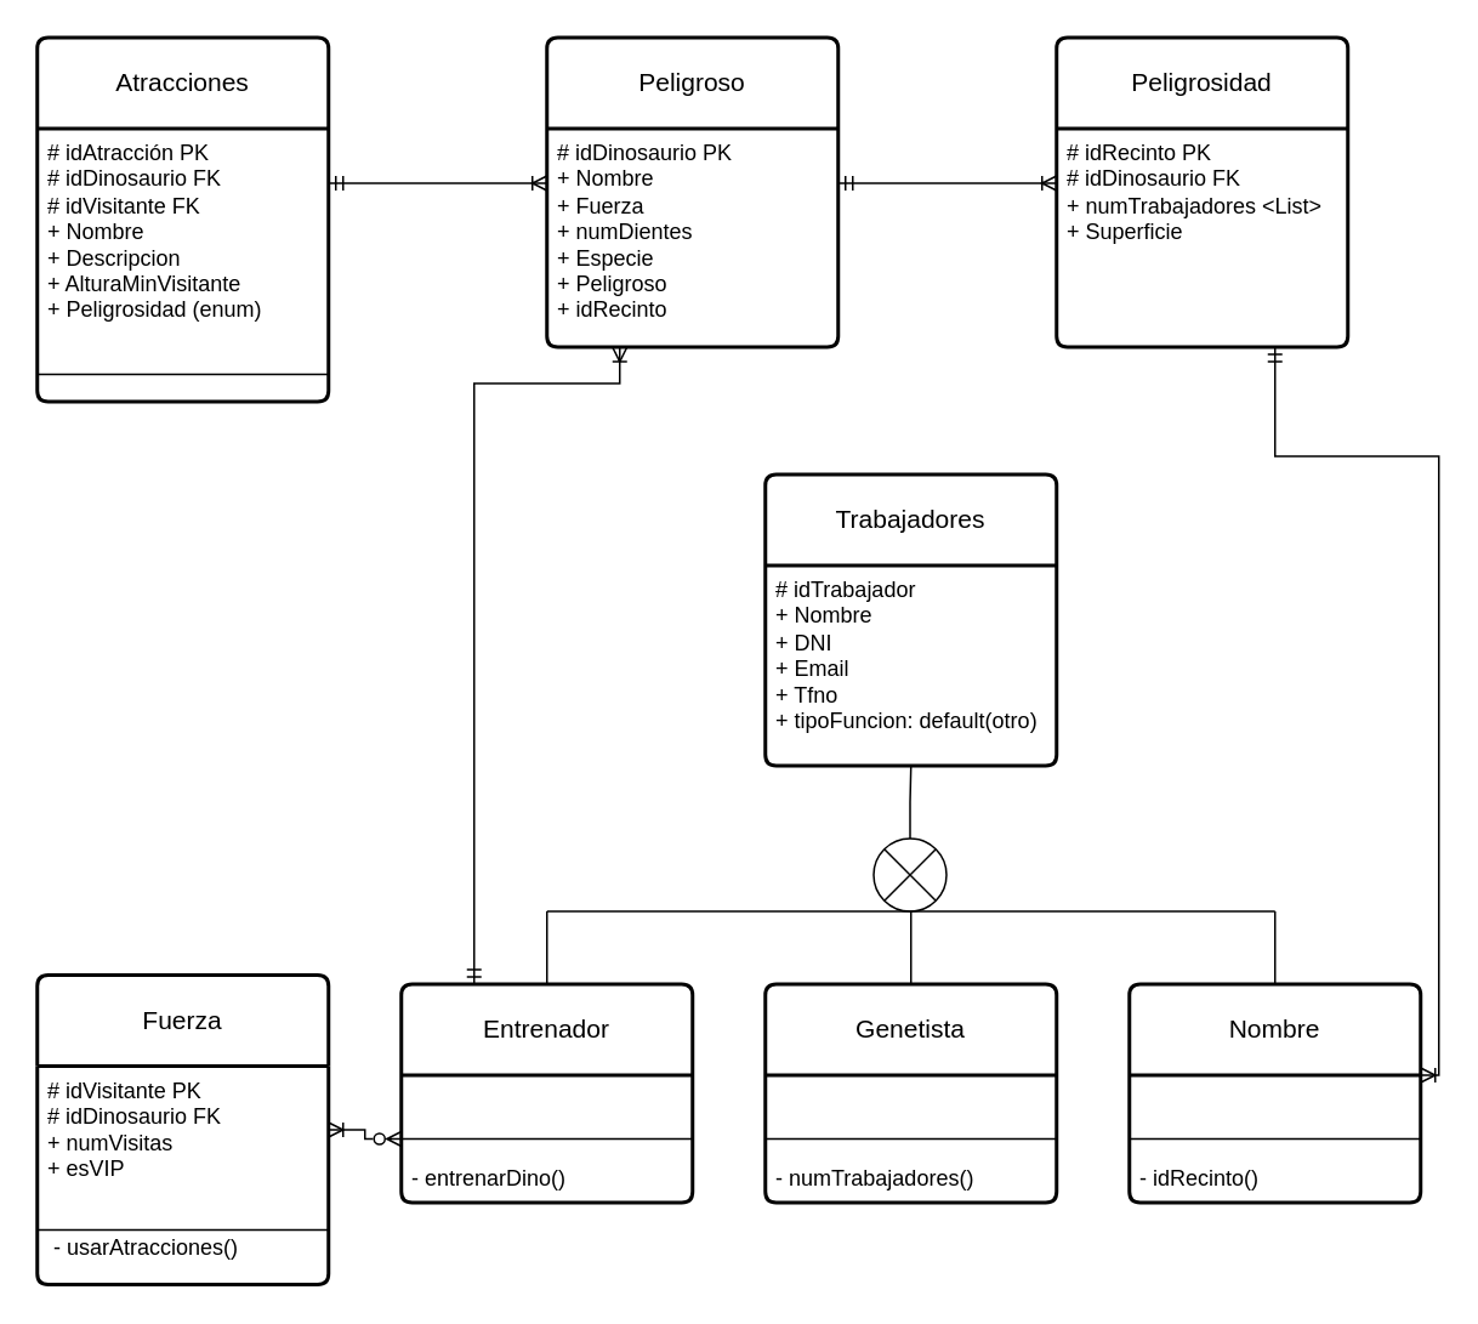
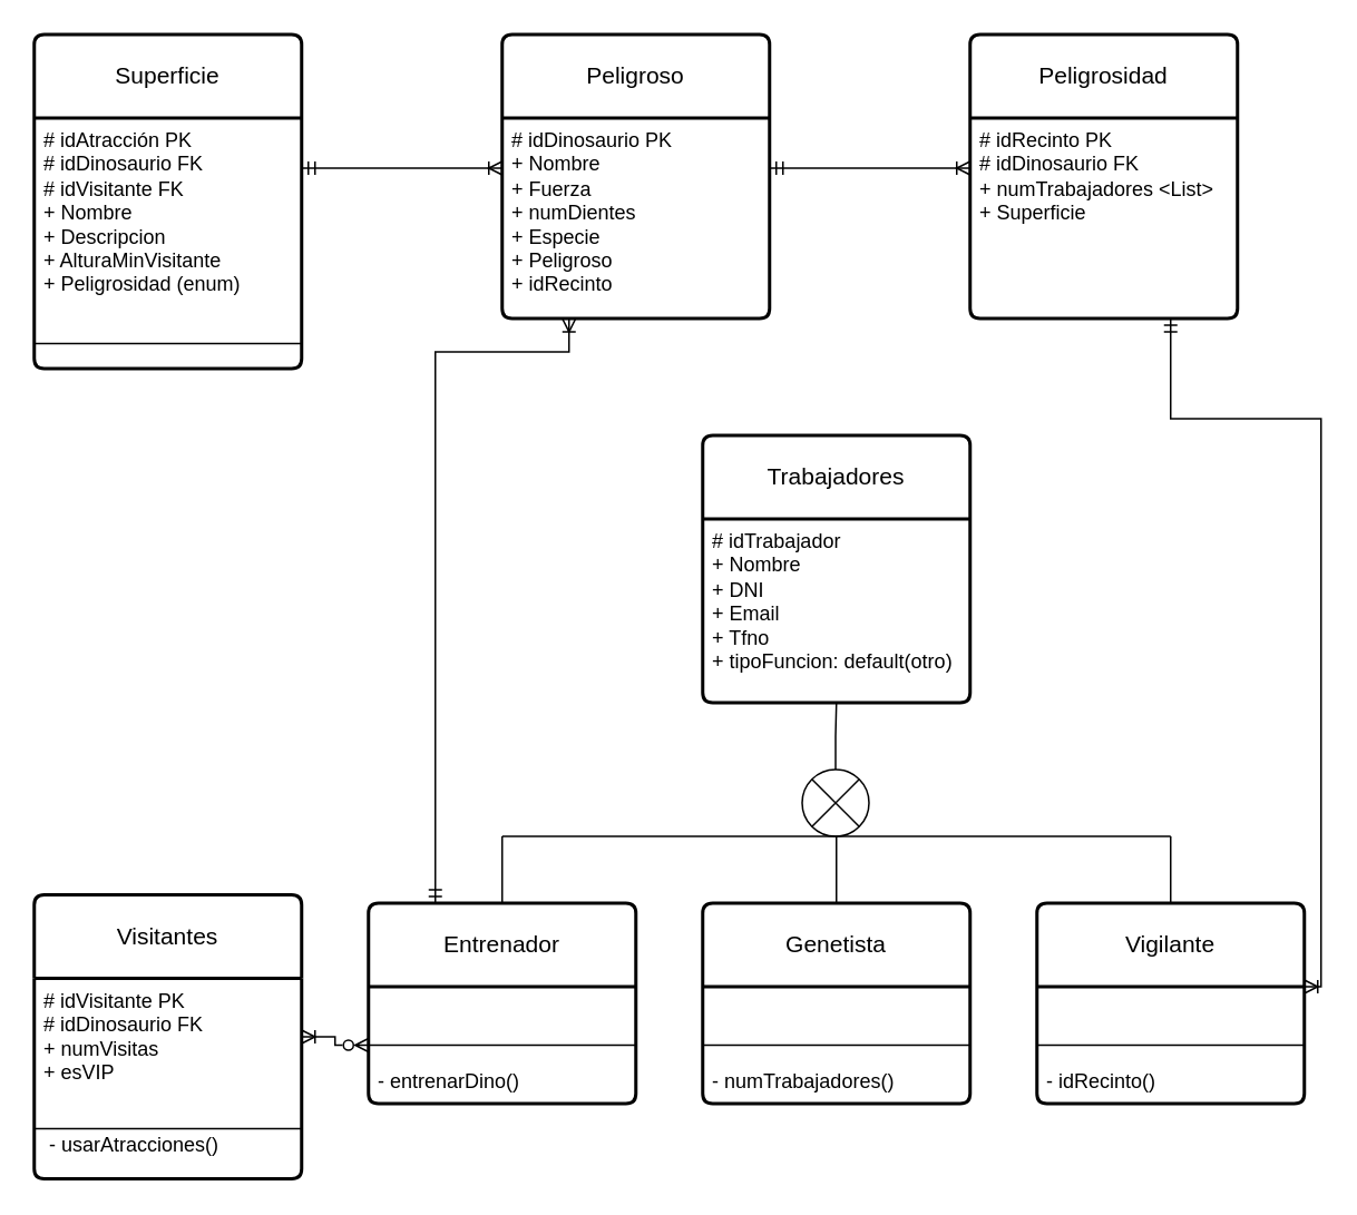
  <mxCell id="0" />
  <mxCell id="1" parent="0" />
  <mxCell id="2" value="Peligroso" style="swimlane;childLayout=stackLayout;horizontal=1;startSize=50;horizontalStack=0;rounded=1;fontSize=14;fontStyle=0;strokeWidth=2;resizeParent=0;resizeLast=1;shadow=0;dashed=0;align=center;arcSize=4;whiteSpace=wrap;html=1;" parent="1" vertex="1"><mxGeometry x="300" y="20" width="160" height="170" as="geometry" /></mxCell>
  <mxCell id="3" value="# idDinosaurio PK&lt;br&gt;+ Nombre&lt;br&gt;+ Fuerza&lt;div&gt;+ numDientes&lt;/div&gt;&lt;div&gt;+ Especie&lt;/div&gt;&lt;div&gt;+ Peligroso&lt;/div&gt;&lt;div&gt;+ idRecinto&lt;/div&gt;" style="align=left;strokeColor=none;fillColor=none;spacingLeft=4;fontSize=12;verticalAlign=top;resizable=0;rotatable=0;part=1;html=1;" parent="2" vertex="1"><mxGeometry y="50" width="160" height="120" as="geometry" /></mxCell>
  <mxCell id="4" value="Peligrosidad" style="swimlane;childLayout=stackLayout;horizontal=1;startSize=50;horizontalStack=0;rounded=1;fontSize=14;fontStyle=0;strokeWidth=2;resizeParent=0;resizeLast=1;shadow=0;dashed=0;align=center;arcSize=4;whiteSpace=wrap;html=1;" parent="1" vertex="1"><mxGeometry x="580" y="20" width="160" height="170" as="geometry" /></mxCell>
  <mxCell id="5" value="# idRecinto PK&lt;div&gt;# idDinosaurio FK&lt;br&gt;+ numTrabajadores &amp;lt;List&amp;gt;&lt;br&gt;&lt;div&gt;+ Superficie&lt;br&gt;&lt;br&gt;&lt;/div&gt;&lt;/div&gt;" style="align=left;strokeColor=none;fillColor=none;spacingLeft=4;fontSize=12;verticalAlign=top;resizable=0;rotatable=0;part=1;html=1;" parent="4" vertex="1"><mxGeometry y="50" width="160" height="120" as="geometry" /></mxCell>
  <mxCell id="6" style="edgeStyle=orthogonalEdgeStyle;rounded=0;orthogonalLoop=1;jettySize=auto;html=1;entryX=0;entryY=0.25;entryDx=0;entryDy=0;exitX=1;exitY=0.25;exitDx=0;exitDy=0;endArrow=ERoneToMany;endFill=0;startArrow=ERmandOne;startFill=0;" parent="1" source="35" target="3" edge="1"><mxGeometry relative="1" as="geometry" /></mxCell>
  <mxCell id="7" style="edgeStyle=orthogonalEdgeStyle;rounded=0;orthogonalLoop=1;jettySize=auto;html=1;endArrow=ERzeroToMany;endFill=0;startArrow=ERoneToMany;startFill=0;" parent="1" source="8" target="23" edge="1"><mxGeometry relative="1" as="geometry" /></mxCell>
- <mxCell id="8" value="Fuerza" style="swimlane;childLayout=stackLayout;horizontal=1;startSize=50;horizontalStack=0;rounded=1;fontSize=14;fontStyle=0;strokeWidth=2;resizeParent=0;resizeLast=1;shadow=0;dashed=0;align=center;arcSize=4;whiteSpace=wrap;html=1;" parent="1" vertex="1"><mxGeometry x="20" y="535" width="160" height="170" as="geometry" /></mxCell>
+ <mxCell id="8" value="Visitantes" style="swimlane;childLayout=stackLayout;horizontal=1;startSize=50;horizontalStack=0;rounded=1;fontSize=14;fontStyle=0;strokeWidth=2;resizeParent=0;resizeLast=1;shadow=0;dashed=0;align=center;arcSize=4;whiteSpace=wrap;html=1;" parent="1" vertex="1"><mxGeometry x="20" y="535" width="160" height="170" as="geometry" /></mxCell>
  <mxCell id="9" value="# idVisitante PK&lt;br&gt;# idDinosaurio FK&lt;br&gt;&lt;div&gt;+ numVisitas&lt;br&gt;+ esVIP&lt;div&gt;&lt;br&gt;&lt;/div&gt;&lt;div&gt;&lt;br&gt;&lt;/div&gt;&lt;div&gt;&amp;nbsp;- usarAtracciones()&lt;/div&gt;&lt;/div&gt;" style="align=left;strokeColor=none;fillColor=none;spacingLeft=4;fontSize=12;verticalAlign=top;resizable=0;rotatable=0;part=1;html=1;" parent="8" vertex="1"><mxGeometry y="50" width="160" height="120" as="geometry" /></mxCell>
  <mxCell id="10" value="" style="line;html=1;strokeWidth=1;align=left;verticalAlign=middle;spacingTop=-1;spacingLeft=3;spacingRight=3;rotatable=0;labelPosition=right;points=[];portConstraint=eastwest;" parent="8" vertex="1"><mxGeometry y="170" width="160" as="geometry" /></mxCell>
  <mxCell id="11" value="" style="endArrow=none;html=1;rounded=0;exitX=0;exitY=0.75;exitDx=0;exitDy=0;entryX=1;entryY=0.75;entryDx=0;entryDy=0;" parent="8" source="9" target="9" edge="1"><mxGeometry width="50" height="50" relative="1" as="geometry"><mxPoint x="50" y="130" as="sourcePoint" /><mxPoint x="100" y="80" as="targetPoint" /></mxGeometry></mxCell>
  <mxCell id="12" style="edgeStyle=orthogonalEdgeStyle;rounded=0;orthogonalLoop=1;jettySize=auto;html=1;entryX=0.75;entryY=1;entryDx=0;entryDy=0;endArrow=ERmandOne;endFill=0;startArrow=ERoneToMany;startFill=0;exitX=1;exitY=0;exitDx=0;exitDy=0;" parent="1" source="31" target="5" edge="1"><mxGeometry relative="1" as="geometry"><Array as="points"><mxPoint x="790" y="590" /><mxPoint x="790" y="250" /><mxPoint x="700" y="250" /></Array></mxGeometry></mxCell>
  <mxCell id="13" value="Trabajadores" style="swimlane;childLayout=stackLayout;horizontal=1;startSize=50;horizontalStack=0;rounded=1;fontSize=14;fontStyle=0;strokeWidth=2;resizeParent=0;resizeLast=1;shadow=0;dashed=0;align=center;arcSize=4;whiteSpace=wrap;html=1;" parent="1" vertex="1"><mxGeometry x="420" y="260" width="160" height="160" as="geometry" /></mxCell>
  <mxCell id="14" value="# idTrabajador&lt;br&gt;+ Nombre&lt;br&gt;+ DNI&lt;div&gt;+ Email&lt;/div&gt;&lt;div&gt;+ Tfno&lt;/div&gt;&lt;div&gt;+ tipoFuncion: default(otro)&lt;/div&gt;" style="align=left;strokeColor=none;fillColor=none;spacingLeft=4;fontSize=12;verticalAlign=top;resizable=0;rotatable=0;part=1;html=1;" parent="13" vertex="1"><mxGeometry y="50" width="160" height="110" as="geometry" /></mxCell>
  <mxCell id="15" style="edgeStyle=orthogonalEdgeStyle;rounded=0;orthogonalLoop=1;jettySize=auto;html=1;entryX=0.5;entryY=1;entryDx=0;entryDy=0;endArrow=none;endFill=0;" parent="1" source="16" target="14" edge="1"><mxGeometry relative="1" as="geometry" /></mxCell>
  <mxCell id="16" value="" style="ellipse;whiteSpace=wrap;html=1;aspect=fixed;" parent="1" vertex="1"><mxGeometry x="479.5" y="460" width="40" height="40" as="geometry" /></mxCell>
  <mxCell id="17" value="" style="endArrow=none;html=1;rounded=0;exitX=0;exitY=1;exitDx=0;exitDy=0;entryX=1;entryY=0;entryDx=0;entryDy=0;" parent="1" source="16" target="16" edge="1"><mxGeometry width="50" height="50" relative="1" as="geometry"><mxPoint x="490" y="510" as="sourcePoint" /><mxPoint x="540" y="460" as="targetPoint" /></mxGeometry></mxCell>
  <mxCell id="18" value="" style="endArrow=none;html=1;rounded=0;exitX=0;exitY=0;exitDx=0;exitDy=0;entryX=1;entryY=1;entryDx=0;entryDy=0;" parent="1" source="16" target="16" edge="1"><mxGeometry width="50" height="50" relative="1" as="geometry"><mxPoint x="495" y="504" as="sourcePoint" /><mxPoint x="524" y="476" as="targetPoint" /></mxGeometry></mxCell>
  <mxCell id="19" value="" style="endArrow=none;html=1;rounded=0;" parent="1" edge="1"><mxGeometry width="50" height="50" relative="1" as="geometry"><mxPoint x="300" y="500" as="sourcePoint" /><mxPoint x="700" y="500" as="targetPoint" /></mxGeometry></mxCell>
  <mxCell id="20" style="edgeStyle=orthogonalEdgeStyle;rounded=0;orthogonalLoop=1;jettySize=auto;html=1;endArrow=none;endFill=0;" parent="1" source="22" edge="1"><mxGeometry relative="1" as="geometry"><mxPoint x="300" y="500" as="targetPoint" /></mxGeometry></mxCell>
  <mxCell id="21" style="edgeStyle=orthogonalEdgeStyle;rounded=0;orthogonalLoop=1;jettySize=auto;html=1;exitX=0.25;exitY=0;exitDx=0;exitDy=0;entryX=0.25;entryY=1;entryDx=0;entryDy=0;endArrow=ERoneToMany;endFill=0;startArrow=ERmandOne;startFill=0;" parent="1" source="22" target="3" edge="1"><mxGeometry relative="1" as="geometry"><Array as="points"><mxPoint x="260" y="210" /><mxPoint x="340" y="210" /></Array></mxGeometry></mxCell>
  <mxCell id="22" value="Entrenador" style="swimlane;childLayout=stackLayout;horizontal=1;startSize=50;horizontalStack=0;rounded=1;fontSize=14;fontStyle=0;strokeWidth=2;resizeParent=0;resizeLast=1;shadow=0;dashed=0;align=center;arcSize=4;whiteSpace=wrap;html=1;" parent="1" vertex="1"><mxGeometry x="220" y="540" width="160" height="120" as="geometry" /></mxCell>
  <mxCell id="23" value="&lt;div&gt;&lt;br&gt;&lt;/div&gt;&lt;div&gt;&lt;br&gt;&lt;/div&gt;&lt;div&gt;&lt;br&gt;&lt;/div&gt;&lt;div&gt;- entrenarDino()&lt;/div&gt;" style="align=left;strokeColor=none;fillColor=none;spacingLeft=4;fontSize=12;verticalAlign=top;resizable=0;rotatable=0;part=1;html=1;" parent="22" vertex="1"><mxGeometry y="50" width="160" height="70" as="geometry" /></mxCell>
  <mxCell id="24" value="" style="endArrow=none;html=1;rounded=0;exitX=0;exitY=0.5;exitDx=0;exitDy=0;entryX=1;entryY=0.5;entryDx=0;entryDy=0;" parent="22" source="23" target="23" edge="1"><mxGeometry width="50" height="50" relative="1" as="geometry"><mxPoint x="130" as="sourcePoint" /><mxPoint x="180" y="-50" as="targetPoint" /></mxGeometry></mxCell>
  <mxCell id="25" style="edgeStyle=orthogonalEdgeStyle;rounded=0;orthogonalLoop=1;jettySize=auto;html=1;endArrow=none;endFill=0;" parent="1" source="26" edge="1"><mxGeometry relative="1" as="geometry"><mxPoint x="500" y="500" as="targetPoint" /></mxGeometry></mxCell>
  <mxCell id="26" value="Genetista" style="swimlane;childLayout=stackLayout;horizontal=1;startSize=50;horizontalStack=0;rounded=1;fontSize=14;fontStyle=0;strokeWidth=2;resizeParent=0;resizeLast=1;shadow=0;dashed=0;align=center;arcSize=4;whiteSpace=wrap;html=1;" parent="1" vertex="1"><mxGeometry x="420" y="540" width="160" height="120" as="geometry" /></mxCell>
  <mxCell id="27" value="&lt;div&gt;&lt;br&gt;&lt;/div&gt;&lt;div&gt;&lt;br&gt;&lt;/div&gt;&lt;div&gt;&lt;br&gt;&lt;/div&gt;&lt;div&gt;- numTrabajadores()&lt;/div&gt;" style="align=left;strokeColor=none;fillColor=none;spacingLeft=4;fontSize=12;verticalAlign=top;resizable=0;rotatable=0;part=1;html=1;" parent="26" vertex="1"><mxGeometry y="50" width="160" height="70" as="geometry" /></mxCell>
  <mxCell id="28" value="" style="endArrow=none;html=1;rounded=0;exitX=0;exitY=0.5;exitDx=0;exitDy=0;entryX=1;entryY=0.5;entryDx=0;entryDy=0;" parent="26" source="27" target="27" edge="1"><mxGeometry width="50" height="50" relative="1" as="geometry"><mxPoint x="130" as="sourcePoint" /><mxPoint x="180" y="-50" as="targetPoint" /></mxGeometry></mxCell>
  <mxCell id="29" style="edgeStyle=orthogonalEdgeStyle;rounded=0;orthogonalLoop=1;jettySize=auto;html=1;endArrow=none;endFill=0;" parent="1" source="30" edge="1"><mxGeometry relative="1" as="geometry"><mxPoint x="700" y="500" as="targetPoint" /></mxGeometry></mxCell>
- <mxCell id="30" value="Nombre" style="swimlane;childLayout=stackLayout;horizontal=1;startSize=50;horizontalStack=0;rounded=1;fontSize=14;fontStyle=0;strokeWidth=2;resizeParent=0;resizeLast=1;shadow=0;dashed=0;align=center;arcSize=4;whiteSpace=wrap;html=1;" parent="1" vertex="1"><mxGeometry x="620" y="540" width="160" height="120" as="geometry" /></mxCell>
+ <mxCell id="30" value="Vigilante" style="swimlane;childLayout=stackLayout;horizontal=1;startSize=50;horizontalStack=0;rounded=1;fontSize=14;fontStyle=0;strokeWidth=2;resizeParent=0;resizeLast=1;shadow=0;dashed=0;align=center;arcSize=4;whiteSpace=wrap;html=1;" parent="1" vertex="1"><mxGeometry x="620" y="540" width="160" height="120" as="geometry" /></mxCell>
  <mxCell id="31" value="&lt;div&gt;&lt;br&gt;&lt;/div&gt;&lt;div&gt;&lt;br&gt;&lt;/div&gt;&lt;div&gt;&lt;br&gt;&lt;/div&gt;&lt;div&gt;- idRecinto()&lt;/div&gt;" style="align=left;strokeColor=none;fillColor=none;spacingLeft=4;fontSize=12;verticalAlign=top;resizable=0;rotatable=0;part=1;html=1;" parent="30" vertex="1"><mxGeometry y="50" width="160" height="70" as="geometry" /></mxCell>
  <mxCell id="32" value="" style="endArrow=none;html=1;rounded=0;exitX=0;exitY=0.5;exitDx=0;exitDy=0;entryX=1;entryY=0.5;entryDx=0;entryDy=0;" parent="30" source="31" target="31" edge="1"><mxGeometry width="50" height="50" relative="1" as="geometry"><mxPoint x="130" as="sourcePoint" /><mxPoint x="180" y="-50" as="targetPoint" /></mxGeometry></mxCell>
  <mxCell id="33" value="" style="edgeStyle=entityRelationEdgeStyle;fontSize=12;html=1;endArrow=ERoneToMany;endFill=0;rounded=0;exitX=1;exitY=0.25;exitDx=0;exitDy=0;entryX=0;entryY=0.25;entryDx=0;entryDy=0;startArrow=ERmandOne;startFill=0;" parent="1" source="3" target="5" edge="1"><mxGeometry width="100" height="100" relative="1" as="geometry"><mxPoint x="540" y="170" as="sourcePoint" /><mxPoint x="640" y="70" as="targetPoint" /></mxGeometry></mxCell>
- <mxCell id="34" value="Atracciones" style="swimlane;childLayout=stackLayout;horizontal=1;startSize=50;horizontalStack=0;rounded=1;fontSize=14;fontStyle=0;strokeWidth=2;resizeParent=0;resizeLast=1;shadow=0;dashed=0;align=center;arcSize=4;whiteSpace=wrap;html=1;" parent="1" vertex="1"><mxGeometry x="20" y="20" width="160" height="200" as="geometry" /></mxCell>
+ <mxCell id="34" value="Superficie" style="swimlane;childLayout=stackLayout;horizontal=1;startSize=50;horizontalStack=0;rounded=1;fontSize=14;fontStyle=0;strokeWidth=2;resizeParent=0;resizeLast=1;shadow=0;dashed=0;align=center;arcSize=4;whiteSpace=wrap;html=1;" parent="1" vertex="1"><mxGeometry x="20" y="20" width="160" height="200" as="geometry" /></mxCell>
  <mxCell id="35" value="# idAtracción PK&lt;br&gt;# idDinosaurio FK&lt;div&gt;# idVisitante FK&lt;br&gt;&lt;div&gt;+ Nombre&lt;br&gt;+ Descripcion&lt;div&gt;+ AlturaMinVisitante&lt;/div&gt;&lt;div&gt;+ Peligrosidad (enum)&lt;/div&gt;&lt;div&gt;&lt;br&gt;&lt;/div&gt;&lt;/div&gt;&lt;/div&gt;" style="align=left;strokeColor=none;fillColor=none;spacingLeft=4;fontSize=12;verticalAlign=top;resizable=0;rotatable=0;part=1;html=1;" parent="34" vertex="1"><mxGeometry y="50" width="160" height="120" as="geometry" /></mxCell>
  <mxCell id="36" value="" style="line;html=1;strokeWidth=1;align=left;verticalAlign=middle;spacingTop=-1;spacingLeft=3;spacingRight=3;rotatable=0;labelPosition=right;points=[];portConstraint=eastwest;" parent="34" vertex="1"><mxGeometry y="170" width="160" height="30" as="geometry" /></mxCell>
  <mxCell id="37" style="edgeStyle=orthogonalEdgeStyle;rounded=0;orthogonalLoop=1;jettySize=auto;html=1;exitX=0.5;exitY=1;exitDx=0;exitDy=0;" parent="34" source="35" target="35" edge="1"><mxGeometry relative="1" as="geometry" /></mxCell>
